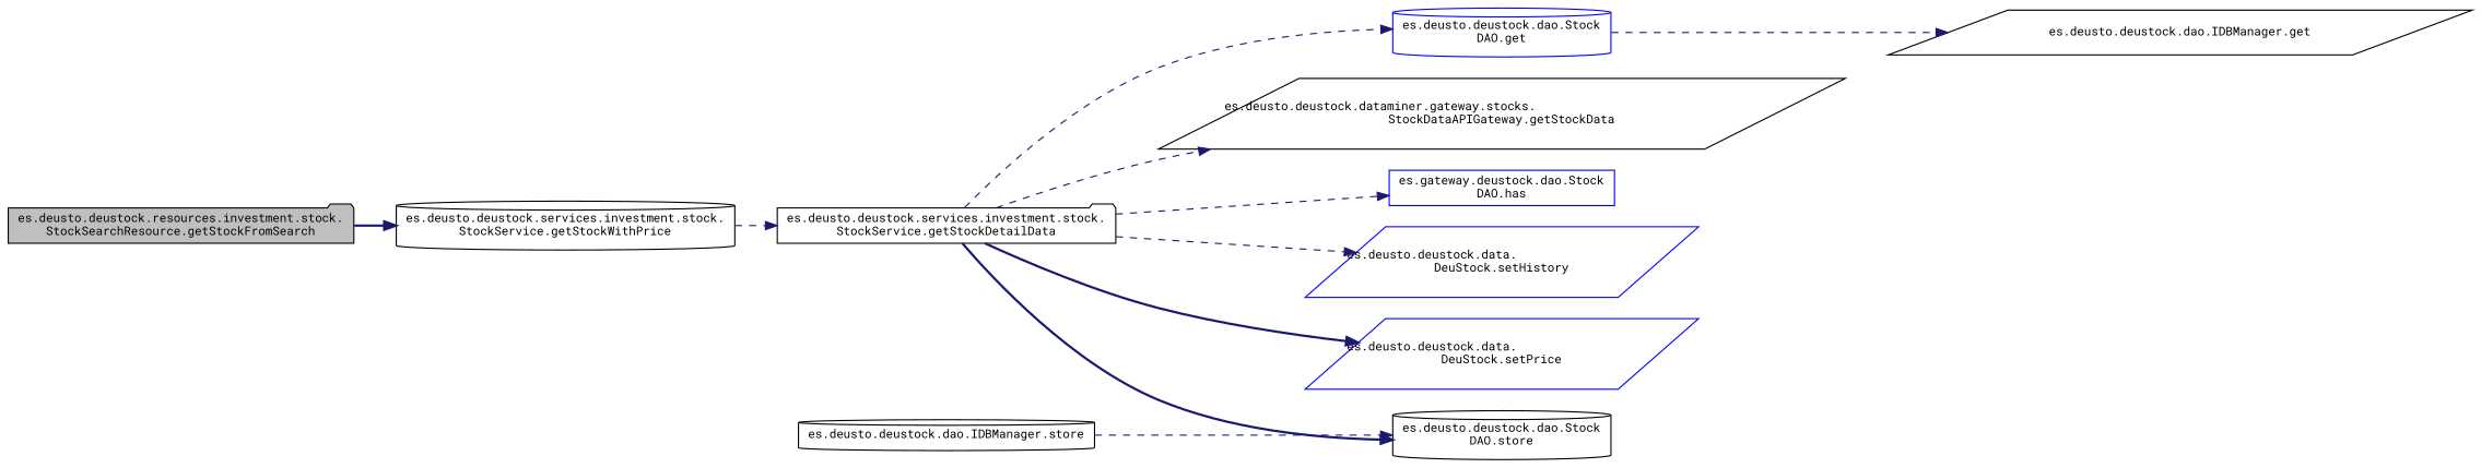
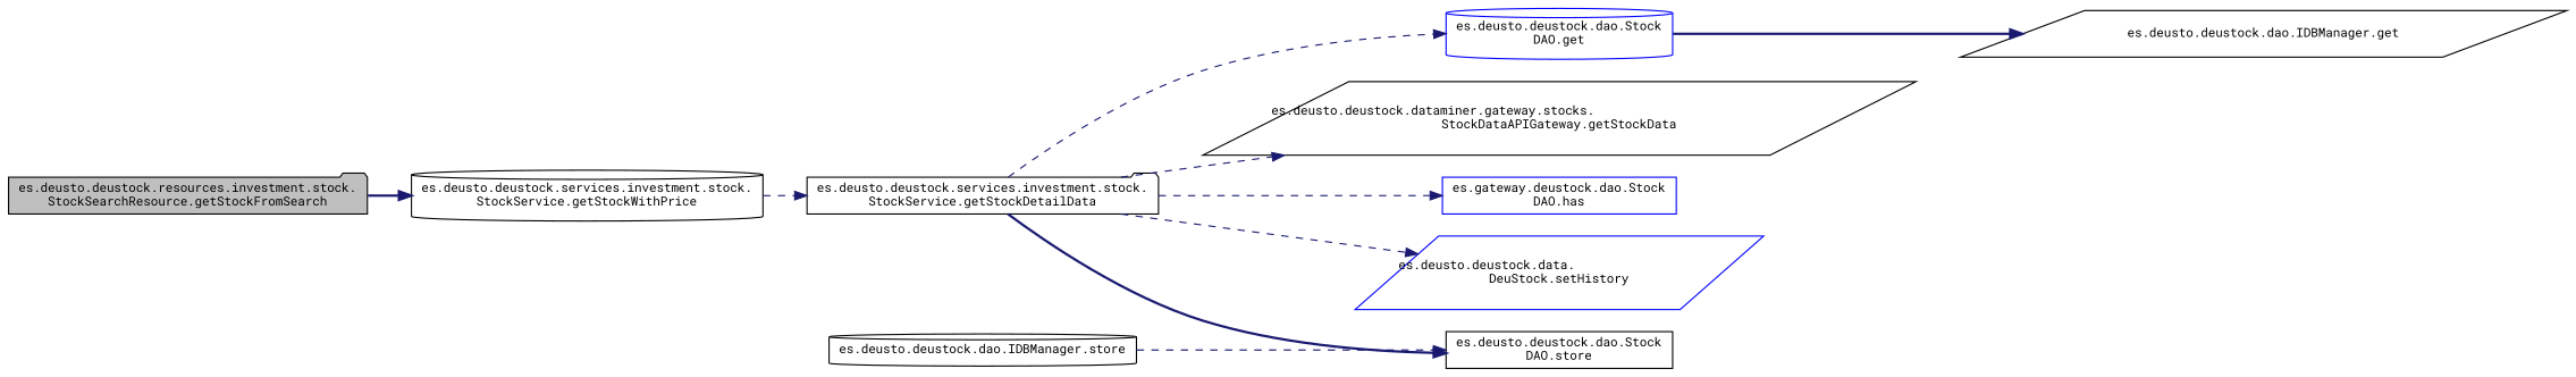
  digraph {
    fontname="Roboto Mono"
    rankdir=LR
    node [color=black fillcolor=white fontname="Roboto Mono" fontsize=10 shape=parallelogram style=filled]
    edge [color=midnightblue fontname="Roboto Mono" fontsize=10 labelfontname=Helvetica labelfontsize=10 style=dashed]
    n1 [fillcolor=grey75 fontcolor=black height=0.2 label="es.deusto.deustock.resources.investment.stock.\lStockSearchResource.getStockFromSearch" shape=folder width=0.4]
    n2 [height=0.2 label="es.deusto.deustock.services.investment.stock.\lStockService.getStockWithPrice" shape=cylinder width=0.4]
    n3 [height=0.2 label="es.deusto.deustock.services.investment.stock.\lStockService.getStockDetailData" shape=folder width=0.4]
    n4 [color=blue height=0.2 label="es.deusto.deustock.dao.Stock\lDAO.get" shape=cylinder width=0.4]
    n5 [height=0.2 label="es.deusto.deustock.dataminer.gateway.stocks.\lStockDataAPIGateway.getStockData" width=0.4]
    n6 [color=blue height=0.2 label="es.gateway.deustock.dao.Stock\lDAO.has" shape=box width=0.4]
    n7 [color=blue height=0.2 label="es.deusto.deustock.data.\lDeuStock.setHistory" width=0.4]
-   n8 [color=blue height=0.2 label="es.deusto.deustock.data.\lDeuStock.setPrice" width=0.4]
-   n9 [height=0.2 label="es.deusto.deustock.dao.Stock\lDAO.store" shape=cylinder width=0.4]
+   n9 [height=0.2 label="es.deusto.deustock.dao.Stock\lDAO.store" shape=box width=0.4]
    n10 [height=0.2 label="es.deusto.deustock.dao.IDBManager.get" width=0.4]
    n11 [height=0.2 label="es.deusto.deustock.dao.IDBManager.store" shape=cylinder width=0.4]
    n1 -> n2 [style=bold]
    n2 -> n3
    n3 -> n4
    n3 -> n5
    n3 -> n6
    n3 -> n7
-   n3 -> n8 [style=bold]
    n3 -> n9 [style=bold]
-   n4 -> n10
+   n4 -> n10 [style=bold]
    n11 -> n9
  }
